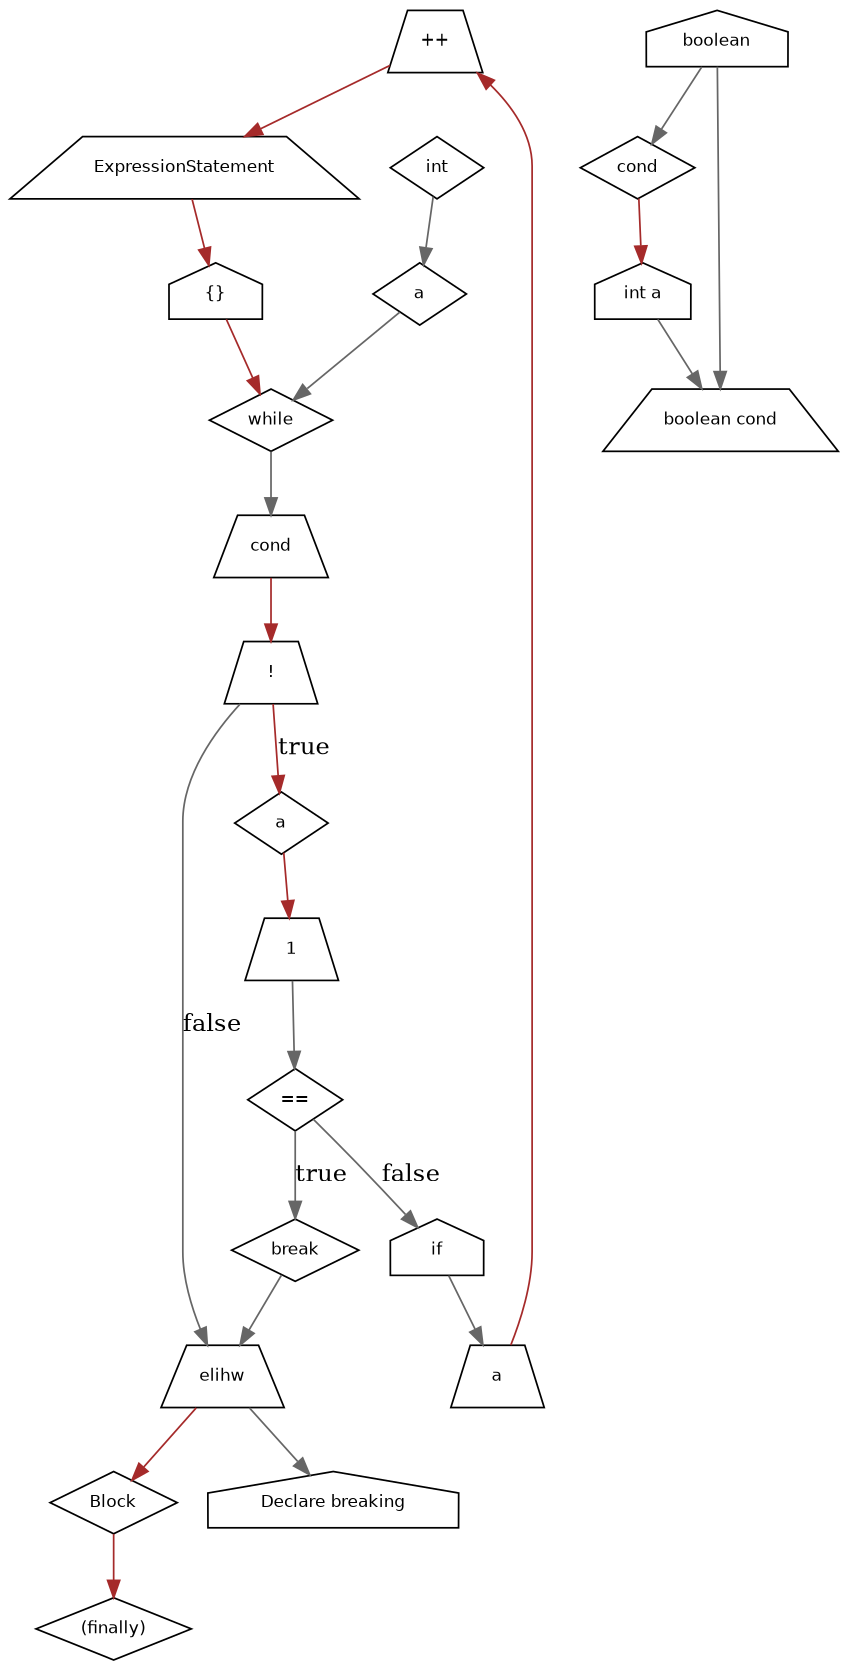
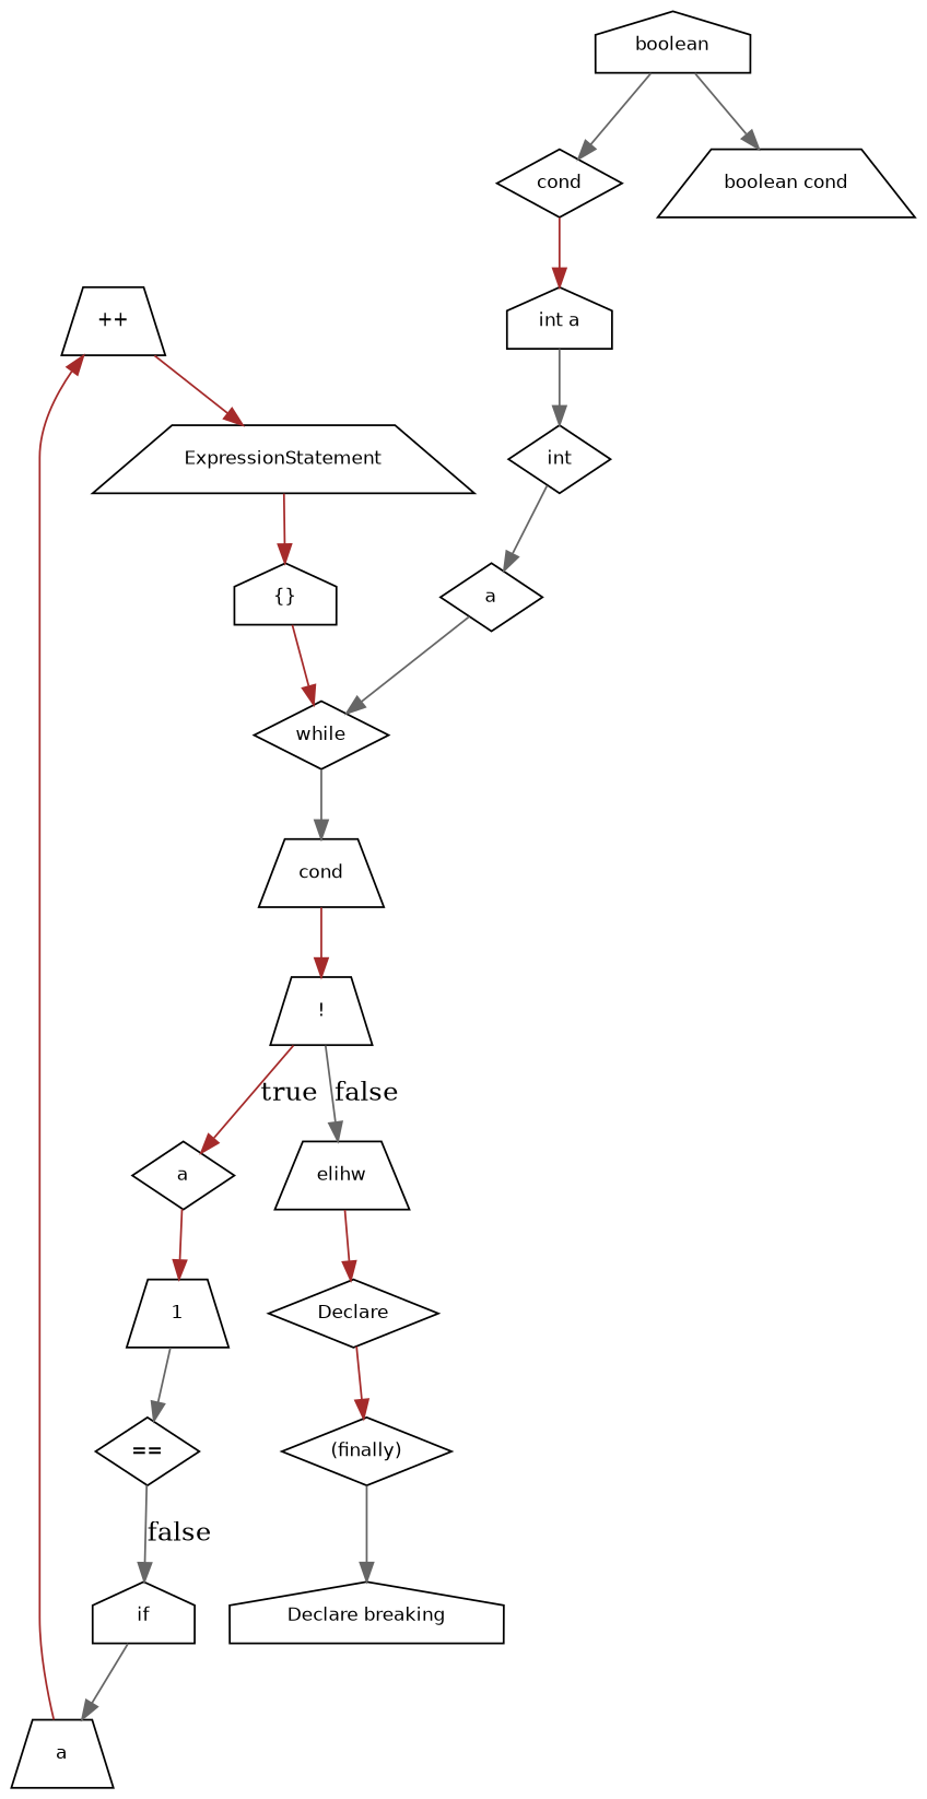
  digraph {
    node [fontname=Helvetica fontsize=10 shape=diamond]
    edge [color=gray40]
    n1 [label="++" shape=trapezium]
    n2 [label=ExpressionStatement shape=trapezium]
    n3 [label="{}" shape=house]
    n4 [label=while]
-   n5 [label=break]
    n6 [label=elihw shape=trapezium]
-   n7 [label=Block]
+   n7 [label=Declare]
    n8 [label=1 shape=trapezium]
    n9 [label="=="]
    n10 [label=if shape=house]
    n11 [label=a]
    n12 [label=a shape=trapezium]
    n13 [label=cond shape=trapezium]
    n14 [label="!" shape=trapezium]
    n15 [label="(finally)"]
    n16 [label=a]
    n17 [label=int]
    n18 [label="int a" shape=house]
    n19 [label=cond]
    n20 [label=boolean shape=house]
    n21 [label="boolean cond" shape=trapezium]
    n22 [label="Declare breaking" shape=house]
    n1 -> n2 [color=brown]
    n2 -> n3 [color=brown]
    n3 -> n4 [color=brown]
    n4 -> n13
-   n5 -> n6
    n6 -> n7 [color=brown]
    n7 -> n15 [color=brown]
    n8 -> n9
-   n9 -> n5 [label=true]
    n9 -> n10 [label=false]
    n10 -> n12
    n11 -> n8 [color=brown]
    n12 -> n1 [color=brown]
    n13 -> n14 [color=brown]
    n14 -> n6 [label=false]
    n14 -> n11 [color=brown label=true]
-   n6 -> n22
+   n15 -> n22
    n16 -> n4
    n17 -> n16
-   n18 -> n21
+   n18 -> n17
    n19 -> n18 [color=brown]
    n20 -> n19
    n20 -> n21
  }
